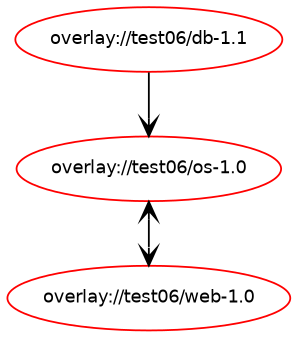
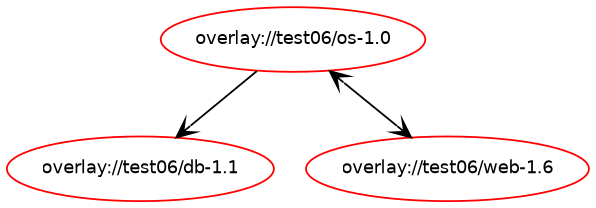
  digraph {
    compound=true
    concentrate=true
    newrank=true
    rankdir=TD
    node [color=red fontname=Helvetica fontsize=10]
    edge [arrowhead=vee]
    n1 [label="overlay://test06/db-1.1"]
    "overlay://test06/os-1.0"
-   "overlay://test06/web-1.0"
-   n1 -> "overlay://test06/os-1.0"
+   "overlay://test06/web-1.0" [label="overlay://test06/web-1.6"]
+   "overlay://test06/os-1.0" -> n1
    "overlay://test06/os-1.0" -> "overlay://test06/web-1.0"
    "overlay://test06/web-1.0" -> "overlay://test06/os-1.0"
  }
